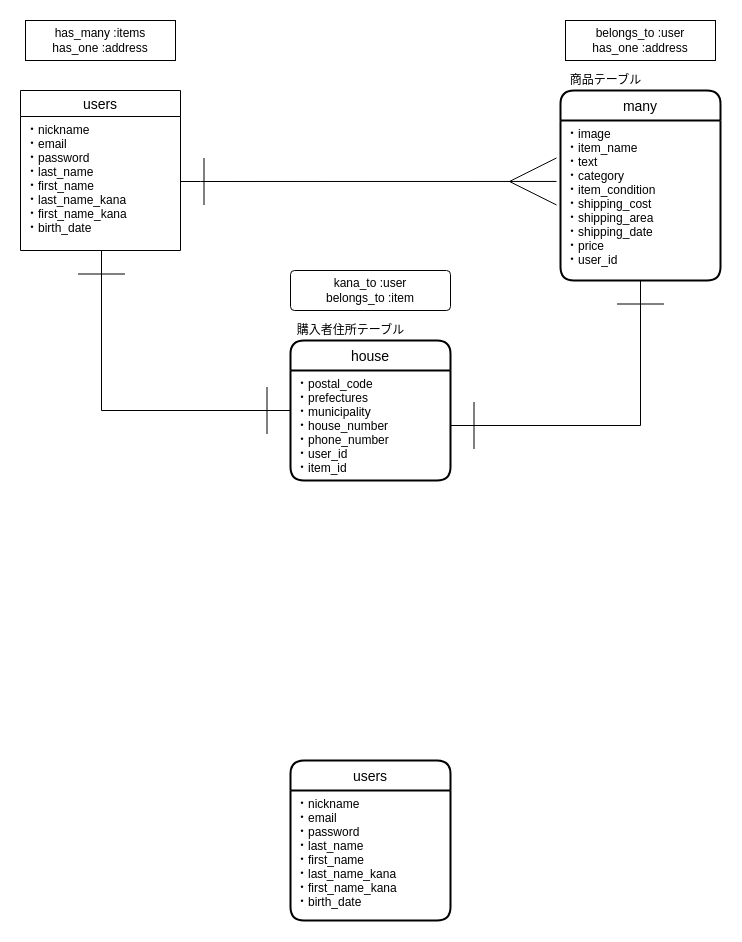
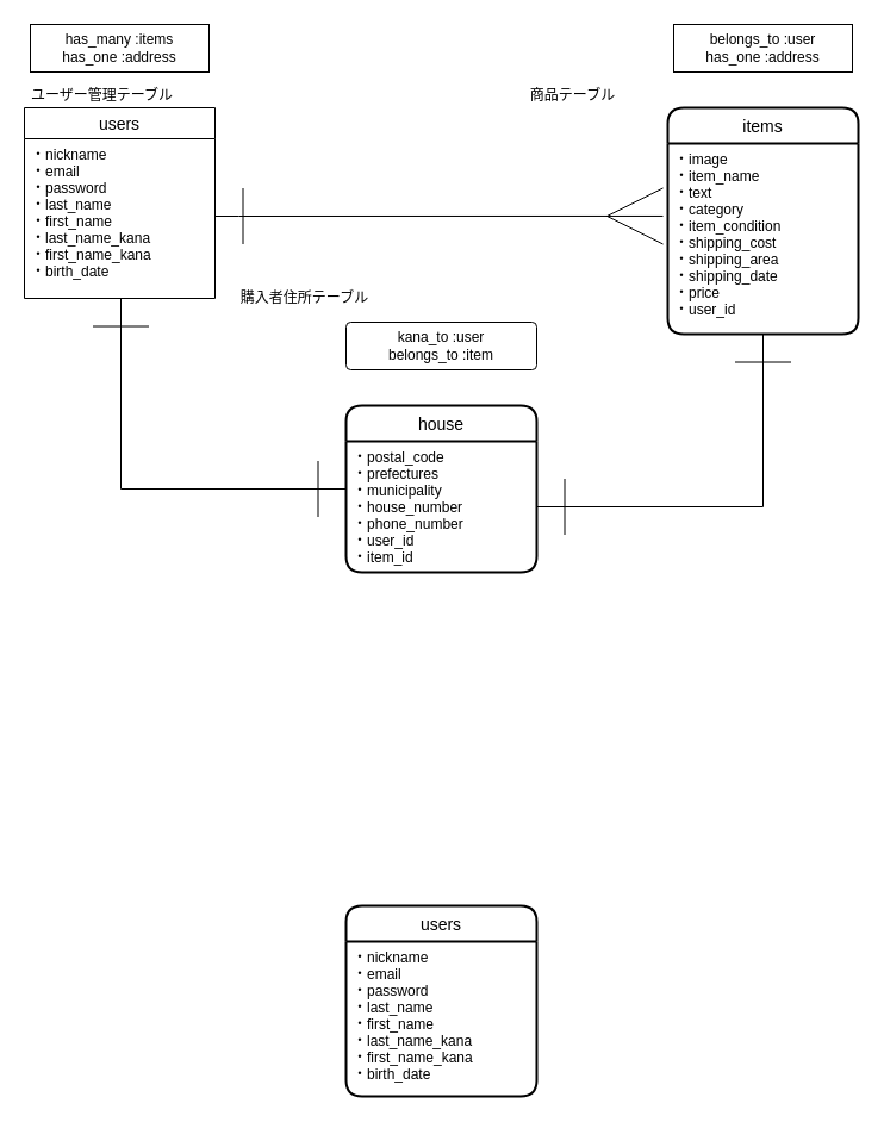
  <mxCell id="0" />
  <mxCell id="1" parent="0" />
  <mxCell id="2" value="house" style="swimlane;childLayout=stackLayout;horizontal=1;startSize=30;horizontalStack=0;rounded=1;fontSize=14;fontStyle=0;strokeWidth=2;resizeParent=0;resizeLast=1;shadow=0;dashed=0;align=center;" vertex="1" parent="1"><mxGeometry x="290" y="340" width="160" height="140" as="geometry" /></mxCell>
  <mxCell id="3" value="・postal_code &#10;・prefectures &#10;・municipality &#10;・house_number &#10;・phone_number&#10;・user_id&#10;・item_id " style="align=left;strokeColor=none;fillColor=none;spacingLeft=4;fontSize=12;verticalAlign=top;resizable=0;rotatable=0;part=1;" vertex="1" parent="2"><mxGeometry y="30" width="160" height="110" as="geometry" /></mxCell>
- <mxCell id="4" value="many" style="swimlane;childLayout=stackLayout;horizontal=1;startSize=30;horizontalStack=0;rounded=1;fontSize=14;fontStyle=0;strokeWidth=2;resizeParent=0;resizeLast=1;shadow=0;dashed=0;align=center;" vertex="1" parent="1"><mxGeometry x="560" y="90" width="160" height="190" as="geometry" /></mxCell>
+ <mxCell id="4" value="items" style="swimlane;childLayout=stackLayout;horizontal=1;startSize=30;horizontalStack=0;rounded=1;fontSize=14;fontStyle=0;strokeWidth=2;resizeParent=0;resizeLast=1;shadow=0;dashed=0;align=center;" vertex="1" parent="1"><mxGeometry x="560" y="90" width="160" height="190" as="geometry" /></mxCell>
  <mxCell id="5" value="・image&#10;・item_name&#10;・text&#10;・category&#10;・item_condition&#10;・shipping_cost&#10;・shipping_area&#10;・shipping_date&#10;・price&#10;・user_id" style="align=left;strokeColor=none;fillColor=none;spacingLeft=4;fontSize=12;verticalAlign=top;resizable=0;rotatable=0;part=1;" vertex="1" parent="4"><mxGeometry y="30" width="160" height="160" as="geometry" /></mxCell>
  <mxCell id="6" value="has_many :items&lt;br&gt;has_one :address" style="arcSize=10;whiteSpace=wrap;html=1;align=center;rounded=0;" vertex="1" parent="1"><mxGeometry x="25" y="20" width="150" height="40" as="geometry" /></mxCell>
  <mxCell id="7" value="belongs_to :user&lt;br&gt;has_one :address" style="arcSize=10;whiteSpace=wrap;html=1;align=center;rounded=0;" vertex="1" parent="1"><mxGeometry x="565" y="20" width="150" height="40" as="geometry" /></mxCell>
  <mxCell id="8" value="kana_to :user&lt;br&gt;belongs_to :item" style="rounded=1;arcSize=10;whiteSpace=wrap;html=1;align=center;" vertex="1" parent="1"><mxGeometry x="290" y="270" width="160" height="40" as="geometry" /></mxCell>
  <mxCell id="9" style="edgeStyle=orthogonalEdgeStyle;rounded=0;jumpSize=19;orthogonalLoop=1;jettySize=auto;html=1;startArrow=ERone;startFill=0;startSize=45;endArrow=ERone;endFill=0;endSize=45;targetPerimeterSpacing=0;" edge="1" parent="1" target="2"><mxGeometry relative="1" as="geometry"><mxPoint x="101" y="250" as="sourcePoint" /><Array as="points"><mxPoint x="101" y="410" /></Array></mxGeometry></mxCell>
  <mxCell id="10" style="edgeStyle=orthogonalEdgeStyle;rounded=0;jumpSize=19;orthogonalLoop=1;jettySize=auto;html=1;entryX=0.5;entryY=1;entryDx=0;entryDy=0;startArrow=ERone;startFill=0;startSize=45;endArrow=ERone;endFill=0;endSize=45;targetPerimeterSpacing=0;" edge="1" parent="1" source="3" target="5"><mxGeometry relative="1" as="geometry"><Array as="points"><mxPoint x="640" y="425" /></Array></mxGeometry></mxCell>
  <mxCell id="11" value="users" style="swimlane;childLayout=stackLayout;horizontal=1;startSize=30;horizontalStack=0;rounded=1;fontSize=14;fontStyle=0;strokeWidth=2;resizeParent=0;resizeLast=1;shadow=0;dashed=0;align=center;" vertex="1" parent="1"><mxGeometry x="290" y="760" width="160" height="160" as="geometry" /></mxCell>
  <mxCell id="12" value="・nickname&#10;・email&#10;・password&#10;・last_name&#10;・first_name&#10;・last_name_kana&#10;・first_name_kana&#10;・birth_date" style="align=left;strokeColor=none;fillColor=none;spacingLeft=4;fontSize=12;verticalAlign=top;resizable=0;rotatable=0;part=1;" vertex="1" parent="11"><mxGeometry y="30" width="160" height="130" as="geometry" /></mxCell>
  <mxCell id="13" value="users" style="swimlane;fontStyle=0;childLayout=stackLayout;horizontal=1;startSize=26;horizontalStack=0;resizeParent=1;resizeParentMax=0;resizeLast=0;collapsible=1;marginBottom=0;align=center;fontSize=14;" vertex="1" parent="1"><mxGeometry x="20" y="90" width="160" height="160" as="geometry" /></mxCell>
  <mxCell id="14" value="・nickname&#10;・email&#10;・password&#10;・last_name&#10;・first_name&#10;・last_name_kana&#10;・first_name_kana&#10;・birth_date" style="text;strokeColor=none;fillColor=none;spacingLeft=4;spacingRight=4;overflow=hidden;rotatable=0;points=[[0,0.5],[1,0.5]];portConstraint=eastwest;fontSize=12;" vertex="1" parent="13"><mxGeometry y="26" width="160" height="134" as="geometry" /></mxCell>
- <mxCell id="16" value="商品テーブル" style="text;html=1;align=center;verticalAlign=middle;resizable=0;points=[];autosize=1;" vertex="1" parent="1"><mxGeometry x="560" y="70" width="90" height="20" as="geometry" /></mxCell>
- <mxCell id="17" value="購入者住所テーブル" style="text;html=1;align=center;verticalAlign=middle;resizable=0;points=[];autosize=1;" vertex="1" parent="1"><mxGeometry x="290" y="320" width="120" height="20" as="geometry" /></mxCell>
+ <mxCell id="15" value="ユーザー管理テーブル" style="text;html=1;align=center;verticalAlign=middle;resizable=0;points=[];autosize=1;" vertex="1" parent="1"><mxGeometry x="20" y="70" width="130" height="20" as="geometry" /></mxCell>
+ <mxCell id="16" value="商品テーブル" style="text;html=1;align=center;verticalAlign=middle;resizable=0;points=[];autosize=1;" vertex="1" parent="1"><mxGeometry x="435" y="70" width="90" height="20" as="geometry" /></mxCell>
+ <mxCell id="17" value="購入者住所テーブル" style="text;html=1;align=center;verticalAlign=middle;resizable=0;points=[];autosize=1;" vertex="1" parent="1"><mxGeometry x="195" y="240" width="120" height="20" as="geometry" /></mxCell>
  <mxCell id="18" style="edgeStyle=orthogonalEdgeStyle;rounded=0;jumpSize=19;orthogonalLoop=1;jettySize=auto;html=1;entryX=-0.025;entryY=0.381;entryDx=0;entryDy=0;entryPerimeter=0;startArrow=ERone;startFill=0;startSize=45;endArrow=ERmany;endFill=0;endSize=45;targetPerimeterSpacing=0;" edge="1" parent="1" source="14" target="5"><mxGeometry relative="1" as="geometry"><Array as="points"><mxPoint x="200" y="181" /><mxPoint x="200" y="181" /></Array></mxGeometry></mxCell>
